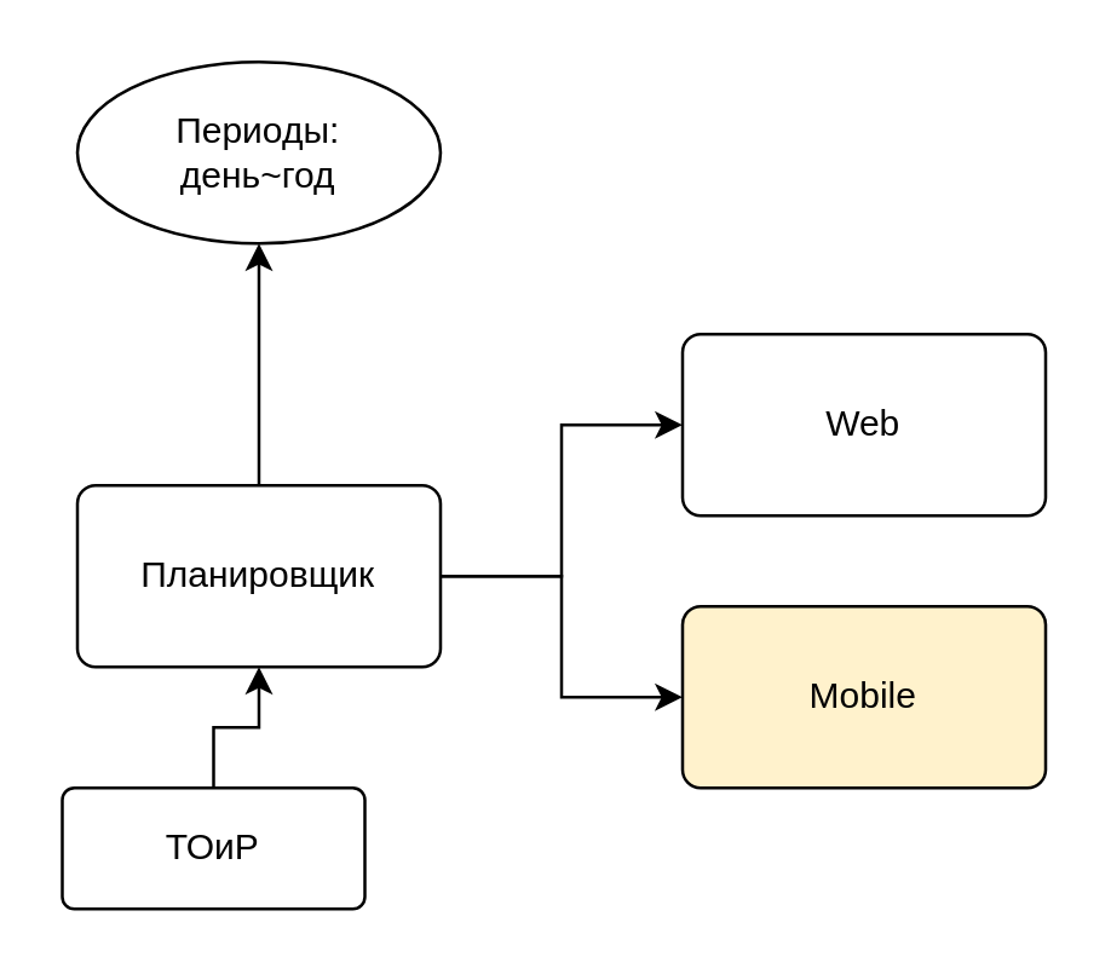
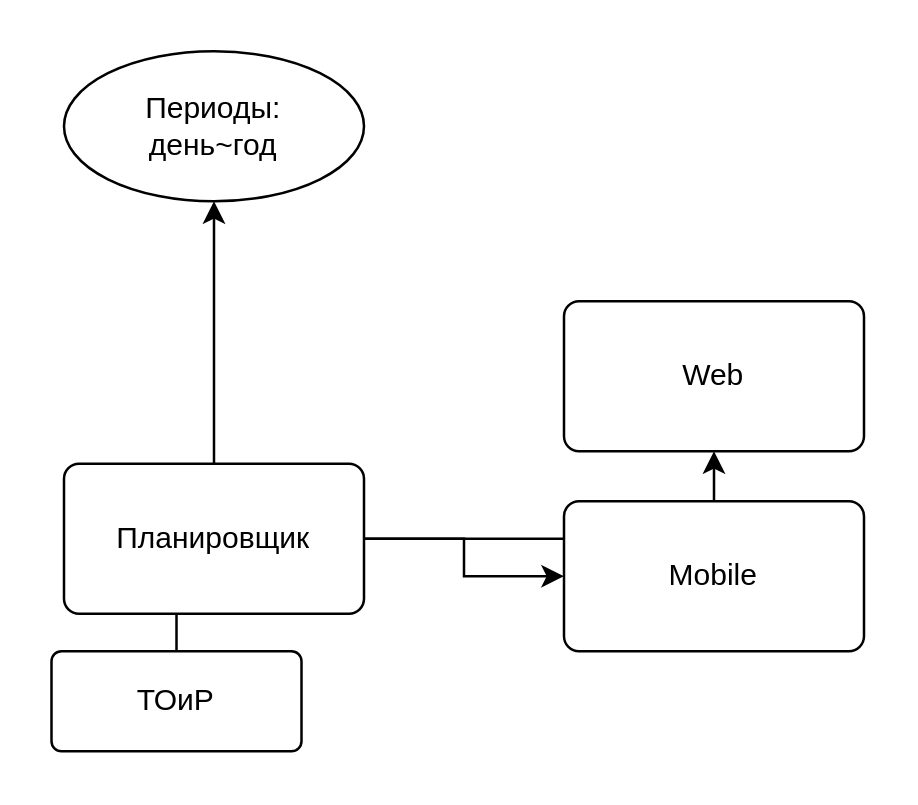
  <mxCell id="0" />
  <mxCell id="1" parent="0" />
  <mxCell id="2" value="" style="edgeStyle=orthogonalEdgeStyle;rounded=0;orthogonalLoop=1;jettySize=auto;html=1;" edge="1" parent="1" source="3" target="7"><mxGeometry relative="1" as="geometry" /></mxCell>
  <mxCell id="3" value="ТОиР" style="rounded=1;arcSize=10;whiteSpace=wrap;html=1;align=center;" vertex="1" parent="1"><mxGeometry x="20" y="260" width="100" height="40" as="geometry" /></mxCell>
  <mxCell id="4" value="" style="edgeStyle=orthogonalEdgeStyle;rounded=0;orthogonalLoop=1;jettySize=auto;html=1;" edge="1" parent="1" source="7" target="8"><mxGeometry relative="1" as="geometry" /></mxCell>
  <mxCell id="5" value="" style="edgeStyle=orthogonalEdgeStyle;rounded=0;orthogonalLoop=1;jettySize=auto;html=1;" edge="1" parent="1" source="7" target="9"><mxGeometry relative="1" as="geometry" /></mxCell>
  <mxCell id="6" value="" style="edgeStyle=orthogonalEdgeStyle;rounded=0;orthogonalLoop=1;jettySize=auto;html=1;" edge="1" parent="1" source="7" target="10"><mxGeometry relative="1" as="geometry" /></mxCell>
- <mxCell id="7" value="Планировщик" style="whiteSpace=wrap;html=1;rounded=1;arcSize=10;" vertex="1" parent="1"><mxGeometry x="25" y="160" width="120" height="60" as="geometry" /></mxCell>
- <mxCell id="8" value="Web" style="whiteSpace=wrap;html=1;rounded=1;arcSize=10;" vertex="1" parent="1"><mxGeometry x="225" y="110" width="120" height="60" as="geometry" /></mxCell>
- <mxCell id="9" value="Mobile" style="whiteSpace=wrap;html=1;rounded=1;arcSize=10;fillColor=#fff2cc;" vertex="1" parent="1"><mxGeometry x="225" y="200" width="120" height="60" as="geometry" /></mxCell>
+ <mxCell id="7" value="Планировщик" style="whiteSpace=wrap;html=1;rounded=1;arcSize=10;" vertex="1" parent="1"><mxGeometry x="25" y="185" width="120" height="60" as="geometry" /></mxCell>
+ <mxCell id="8" value="Web" style="whiteSpace=wrap;html=1;rounded=1;arcSize=10;" vertex="1" parent="1"><mxGeometry x="225" y="120" width="120" height="60" as="geometry" /></mxCell>
+ <mxCell id="9" value="Mobile" style="whiteSpace=wrap;html=1;rounded=1;arcSize=10;" vertex="1" parent="1"><mxGeometry x="225" y="200" width="120" height="60" as="geometry" /></mxCell>
  <mxCell id="10" value="Периоды:&lt;br&gt;день~год" style="ellipse;whiteSpace=wrap;html=1;arcSize=10;" vertex="1" parent="1"><mxGeometry x="25" y="20" width="120" height="60" as="geometry" /></mxCell>
